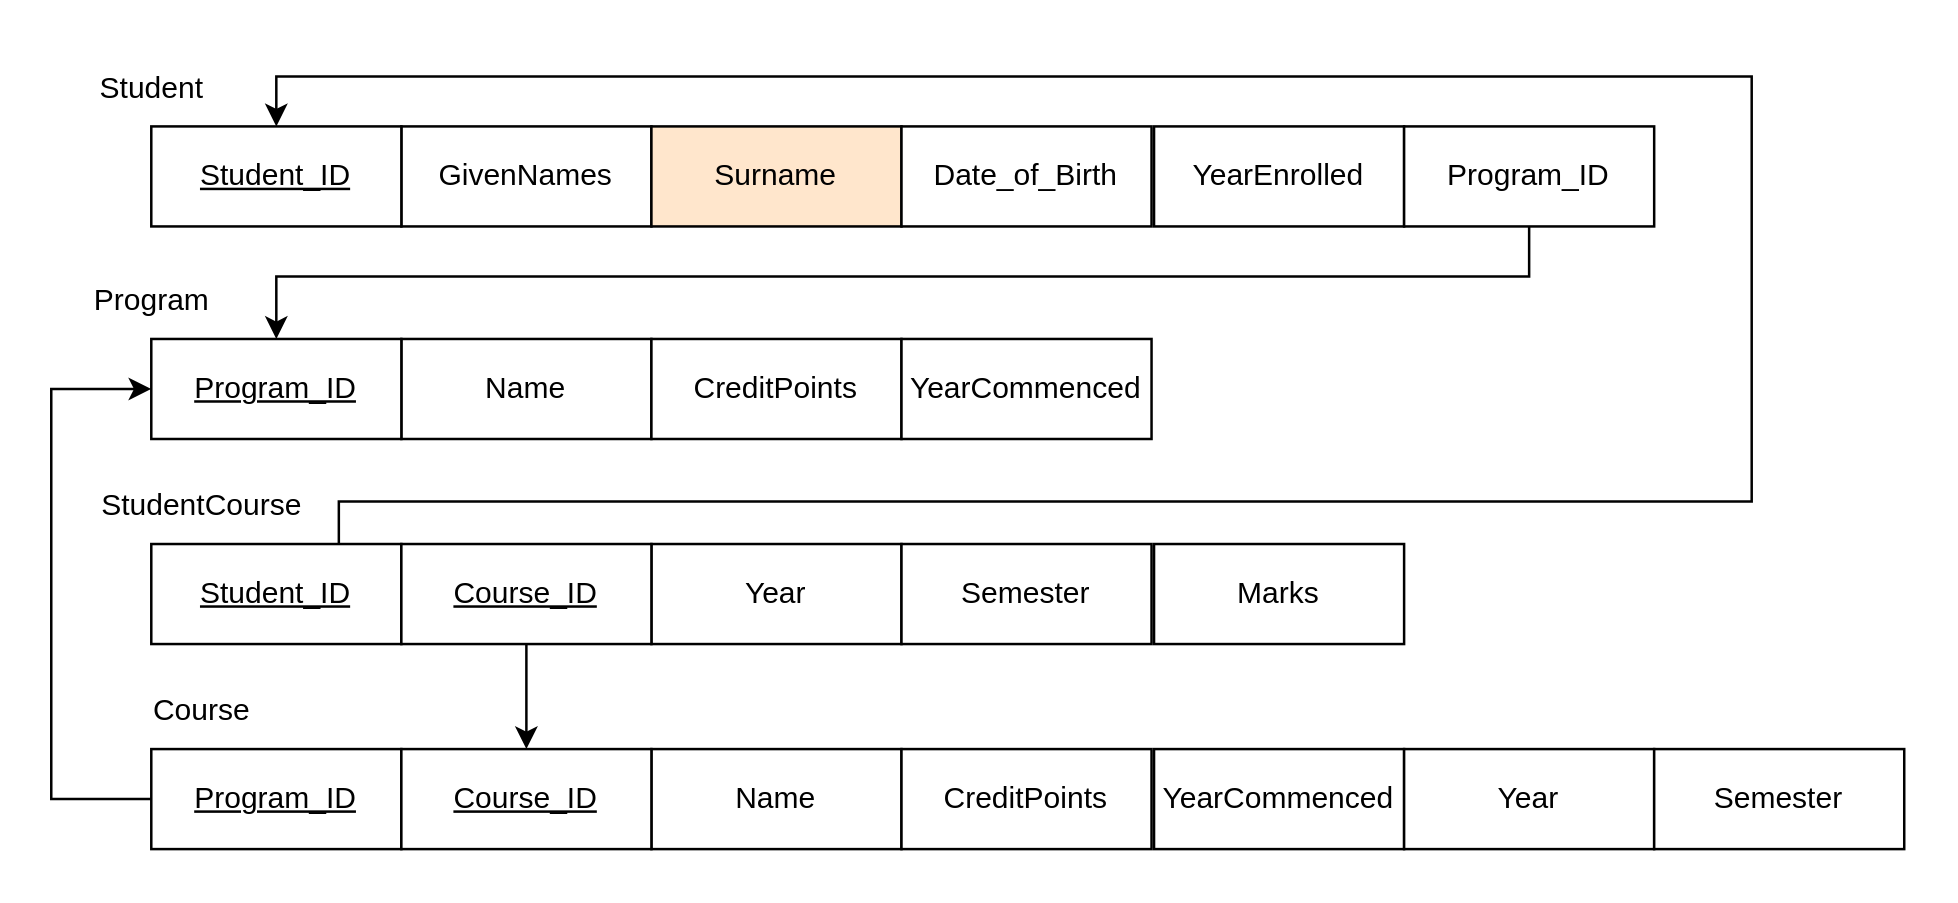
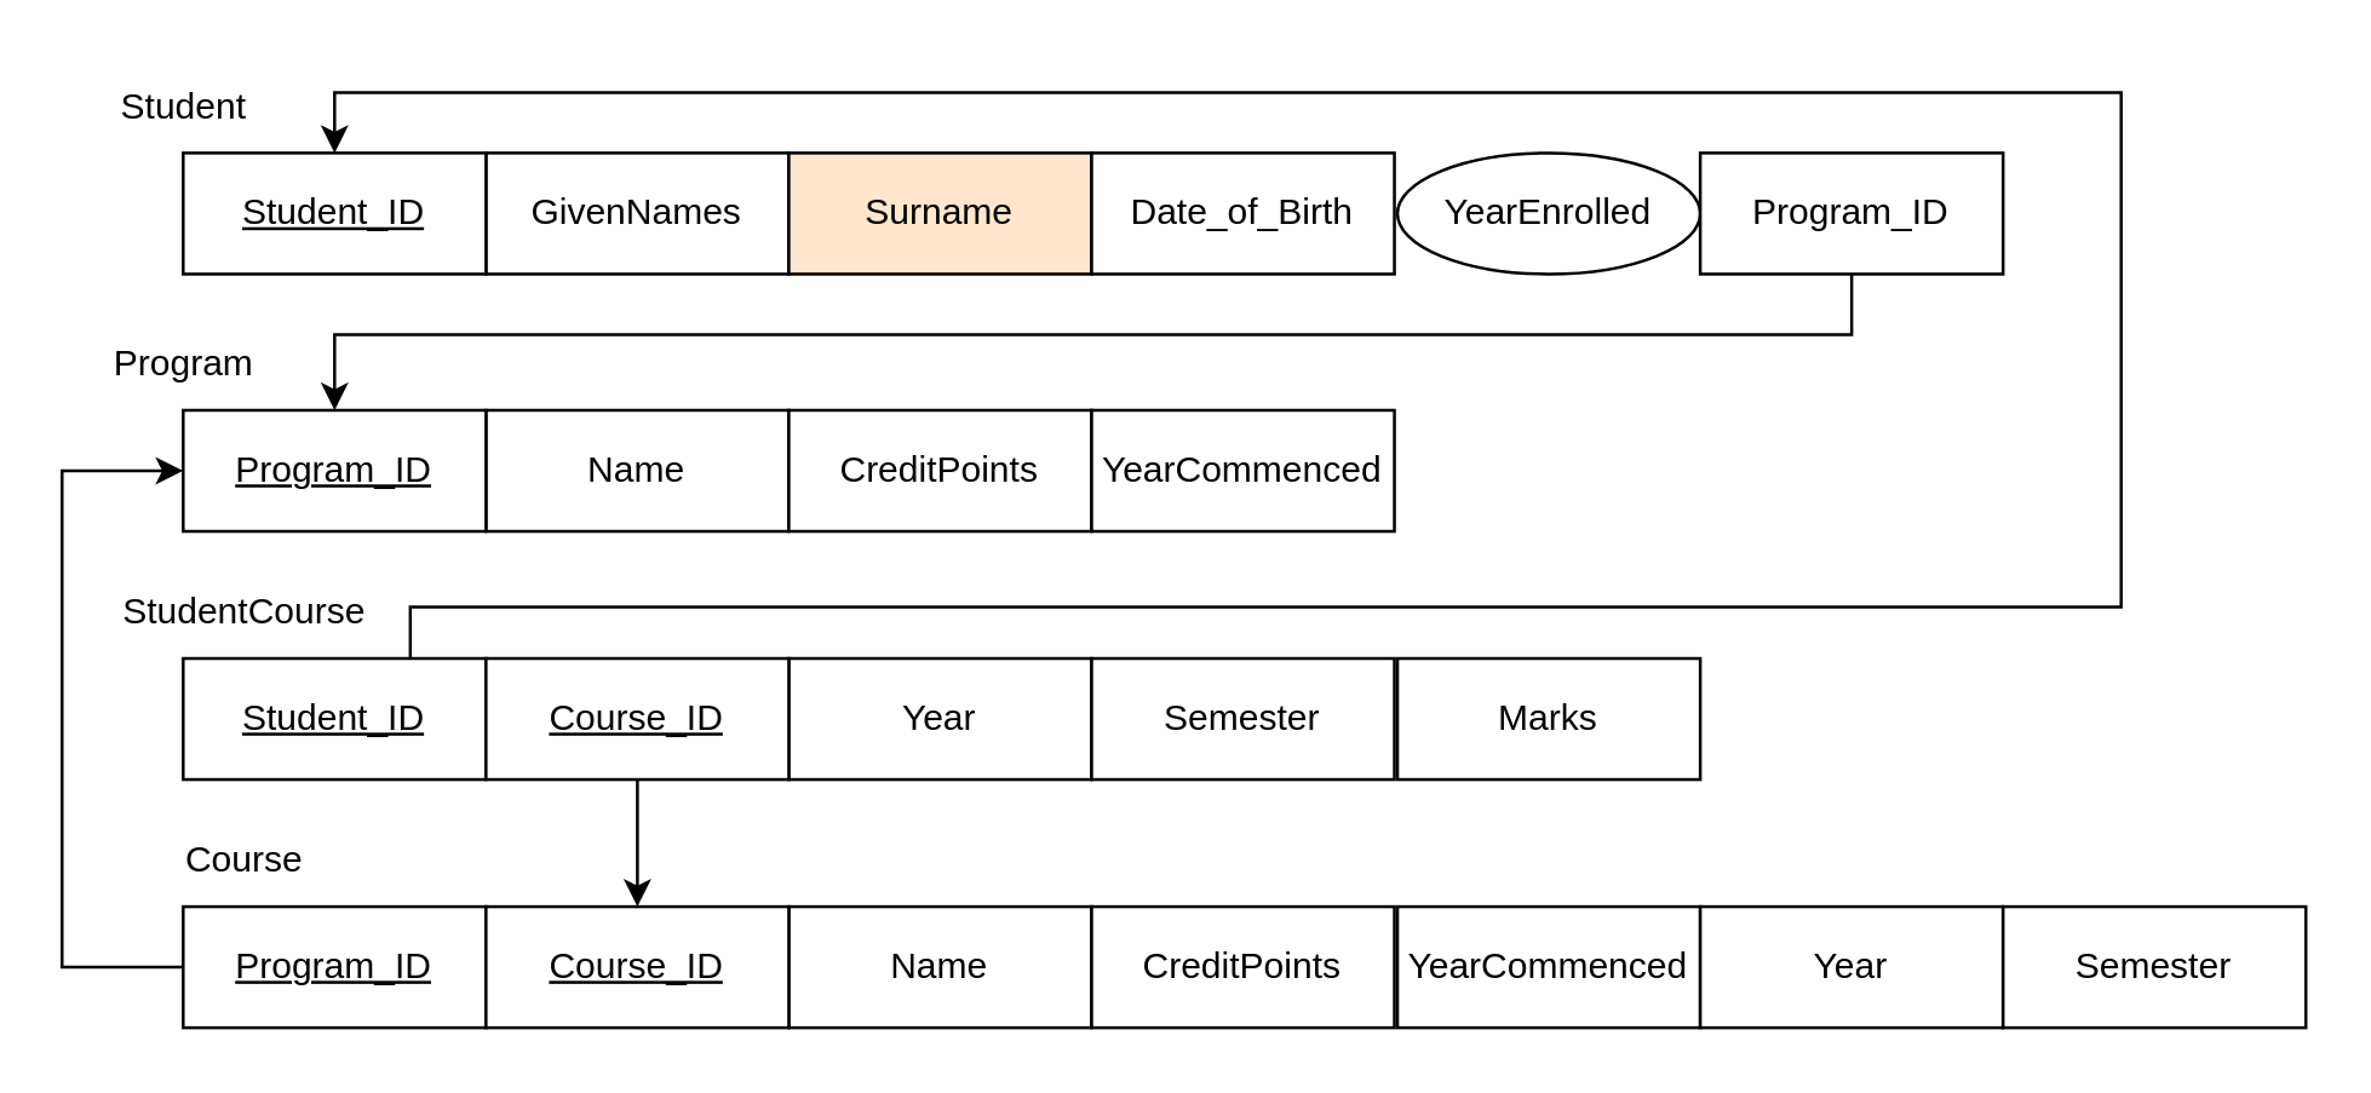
  <mxCell id="0" />
  <mxCell id="1" parent="0" />
  <mxCell id="2" value="Student" style="text;html=1;align=center;verticalAlign=middle;resizable=0;points=[];autosize=1;strokeColor=none;fillColor=none;" vertex="1" parent="1"><mxGeometry x="30" y="20" width="60" height="30" as="geometry" /></mxCell>
  <mxCell id="3" value="GivenNames" style="whiteSpace=wrap;html=1;align=center;" vertex="1" parent="1"><mxGeometry x="160" y="50" width="100" height="40" as="geometry" /></mxCell>
  <mxCell id="4" value="&lt;u&gt;Student_ID&lt;/u&gt;" style="whiteSpace=wrap;html=1;align=center;" vertex="1" parent="1"><mxGeometry x="60" y="50" width="100" height="40" as="geometry" /></mxCell>
  <mxCell id="5" value="Surname" style="whiteSpace=wrap;html=1;align=center;fillColor=#ffe6cc;" vertex="1" parent="1"><mxGeometry x="260" y="50" width="100" height="40" as="geometry" /></mxCell>
  <mxCell id="6" value="Date_of_Birth" style="whiteSpace=wrap;html=1;align=center;" vertex="1" parent="1"><mxGeometry x="360" y="50" width="100" height="40" as="geometry" /></mxCell>
- <mxCell id="7" value="YearEnrolled" style="whiteSpace=wrap;html=1;align=center;" vertex="1" parent="1"><mxGeometry x="461" y="50" width="100" height="40" as="geometry" /></mxCell>
+ <mxCell id="7" value="YearEnrolled" style="ellipse;whiteSpace=wrap;html=1;align=center;" vertex="1" parent="1"><mxGeometry x="461" y="50" width="100" height="40" as="geometry" /></mxCell>
  <mxCell id="8" style="edgeStyle=orthogonalEdgeStyle;rounded=0;orthogonalLoop=1;jettySize=auto;html=1;entryX=0.5;entryY=0;entryDx=0;entryDy=0;" edge="1" parent="1" source="9" target="12"><mxGeometry relative="1" as="geometry"><Array as="points"><mxPoint x="611" y="110" /><mxPoint x="110" y="110" /></Array></mxGeometry></mxCell>
  <mxCell id="9" value="Program_ID" style="whiteSpace=wrap;html=1;align=center;" vertex="1" parent="1"><mxGeometry x="561" y="50" width="100" height="40" as="geometry" /></mxCell>
  <mxCell id="10" value="Program" style="text;html=1;align=center;verticalAlign=middle;resizable=0;points=[];autosize=1;strokeColor=none;fillColor=none;" vertex="1" parent="1"><mxGeometry x="25" y="105" width="70" height="30" as="geometry" /></mxCell>
  <mxCell id="11" value="Name" style="whiteSpace=wrap;html=1;align=center;" vertex="1" parent="1"><mxGeometry x="160" y="135" width="100" height="40" as="geometry" /></mxCell>
  <mxCell id="12" value="&lt;u&gt;Program_ID&lt;/u&gt;" style="whiteSpace=wrap;html=1;align=center;" vertex="1" parent="1"><mxGeometry x="60" y="135" width="100" height="40" as="geometry" /></mxCell>
  <mxCell id="13" value="CreditPoints" style="whiteSpace=wrap;html=1;align=center;" vertex="1" parent="1"><mxGeometry x="260" y="135" width="100" height="40" as="geometry" /></mxCell>
  <mxCell id="14" value="YearCommenced" style="whiteSpace=wrap;html=1;align=center;" vertex="1" parent="1"><mxGeometry x="360" y="135" width="100" height="40" as="geometry" /></mxCell>
  <mxCell id="15" value="StudentCourse" style="text;html=1;align=center;verticalAlign=middle;resizable=0;points=[];autosize=1;strokeColor=none;fillColor=none;" vertex="1" parent="1"><mxGeometry x="30" y="187" width="100" height="30" as="geometry" /></mxCell>
  <mxCell id="16" style="edgeStyle=orthogonalEdgeStyle;rounded=0;orthogonalLoop=1;jettySize=auto;html=1;exitX=0.75;exitY=0;exitDx=0;exitDy=0;entryX=0.5;entryY=0;entryDx=0;entryDy=0;" edge="1" parent="1" source="17" target="4"><mxGeometry relative="1" as="geometry"><Array as="points"><mxPoint x="135" y="200" /><mxPoint x="700" y="200" /><mxPoint x="700" y="30" /><mxPoint x="110" y="30" /></Array></mxGeometry></mxCell>
  <mxCell id="17" value="&lt;u&gt;Student_ID&lt;/u&gt;" style="whiteSpace=wrap;html=1;align=center;" vertex="1" parent="1"><mxGeometry x="60" y="217" width="100" height="40" as="geometry" /></mxCell>
  <mxCell id="18" value="Year" style="whiteSpace=wrap;html=1;align=center;" vertex="1" parent="1"><mxGeometry x="260" y="217" width="100" height="40" as="geometry" /></mxCell>
  <mxCell id="19" value="Semester" style="whiteSpace=wrap;html=1;align=center;" vertex="1" parent="1"><mxGeometry x="360" y="217" width="100" height="40" as="geometry" /></mxCell>
  <mxCell id="20" value="Marks" style="whiteSpace=wrap;html=1;align=center;" vertex="1" parent="1"><mxGeometry x="461" y="217" width="100" height="40" as="geometry" /></mxCell>
  <mxCell id="21" style="edgeStyle=orthogonalEdgeStyle;rounded=0;orthogonalLoop=1;jettySize=auto;html=1;entryX=0.5;entryY=0;entryDx=0;entryDy=0;" edge="1" parent="1" source="22" target="30"><mxGeometry relative="1" as="geometry" /></mxCell>
  <mxCell id="22" value="&lt;u&gt;Course_ID&lt;/u&gt;" style="whiteSpace=wrap;html=1;align=center;" vertex="1" parent="1"><mxGeometry x="160" y="217" width="100" height="40" as="geometry" /></mxCell>
  <mxCell id="23" value="Course" style="text;html=1;align=center;verticalAlign=middle;resizable=0;points=[];autosize=1;strokeColor=none;fillColor=none;" vertex="1" parent="1"><mxGeometry x="50" y="269" width="60" height="30" as="geometry" /></mxCell>
  <mxCell id="24" style="edgeStyle=orthogonalEdgeStyle;rounded=0;orthogonalLoop=1;jettySize=auto;html=1;exitX=0;exitY=0.5;exitDx=0;exitDy=0;entryX=0;entryY=0.5;entryDx=0;entryDy=0;" edge="1" parent="1" source="25" target="12"><mxGeometry relative="1" as="geometry"><Array as="points"><mxPoint x="20" y="319" /><mxPoint x="20" y="155" /></Array></mxGeometry></mxCell>
  <mxCell id="25" value="&lt;u&gt;Program_ID&lt;/u&gt;" style="whiteSpace=wrap;html=1;align=center;" vertex="1" parent="1"><mxGeometry x="60" y="299" width="100" height="40" as="geometry" /></mxCell>
  <mxCell id="26" value="Name" style="whiteSpace=wrap;html=1;align=center;" vertex="1" parent="1"><mxGeometry x="260" y="299" width="100" height="40" as="geometry" /></mxCell>
  <mxCell id="27" value="CreditPoints" style="whiteSpace=wrap;html=1;align=center;" vertex="1" parent="1"><mxGeometry x="360" y="299" width="100" height="40" as="geometry" /></mxCell>
  <mxCell id="28" value="YearCommenced" style="whiteSpace=wrap;html=1;align=center;" vertex="1" parent="1"><mxGeometry x="461" y="299" width="100" height="40" as="geometry" /></mxCell>
  <mxCell id="29" value="Year" style="whiteSpace=wrap;html=1;align=center;" vertex="1" parent="1"><mxGeometry x="561" y="299" width="100" height="40" as="geometry" /></mxCell>
  <mxCell id="30" value="&lt;u&gt;Course_ID&lt;/u&gt;" style="whiteSpace=wrap;html=1;align=center;" vertex="1" parent="1"><mxGeometry x="160" y="299" width="100" height="40" as="geometry" /></mxCell>
  <mxCell id="31" value="Semester" style="whiteSpace=wrap;html=1;align=center;" vertex="1" parent="1"><mxGeometry x="661" y="299" width="100" height="40" as="geometry" /></mxCell>
